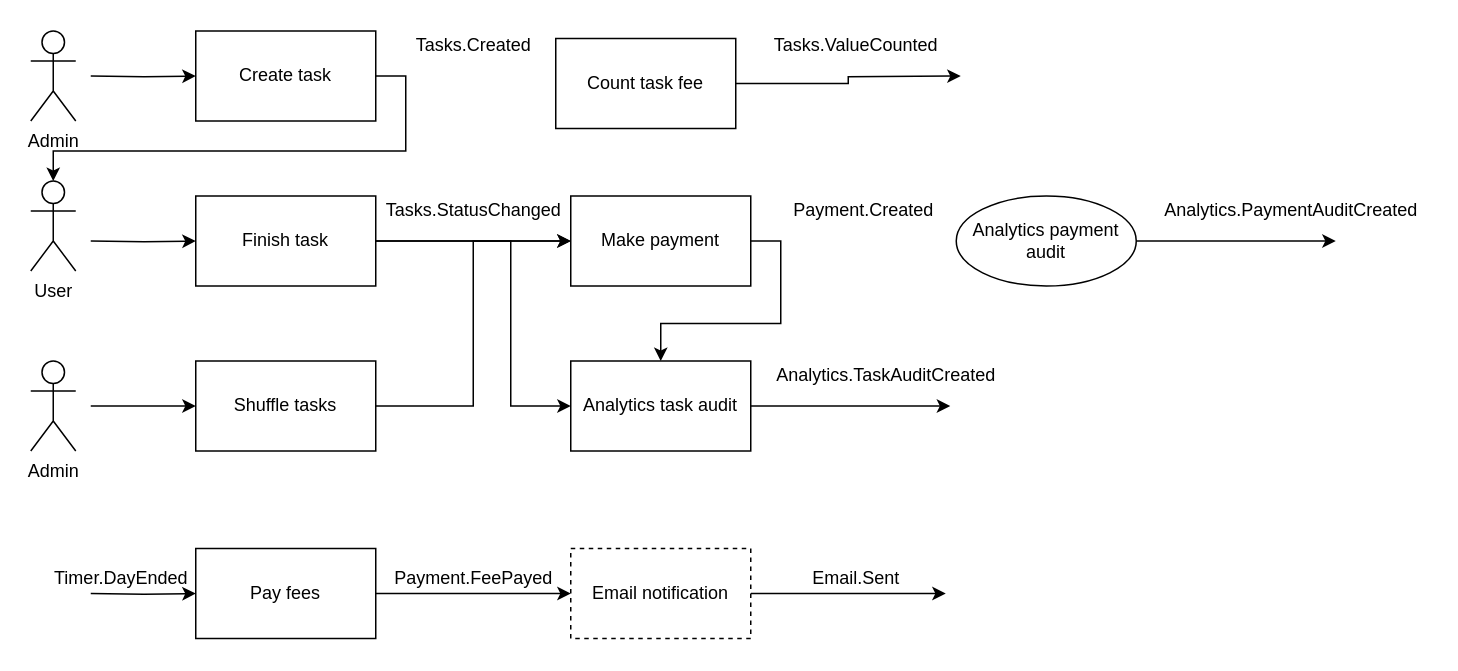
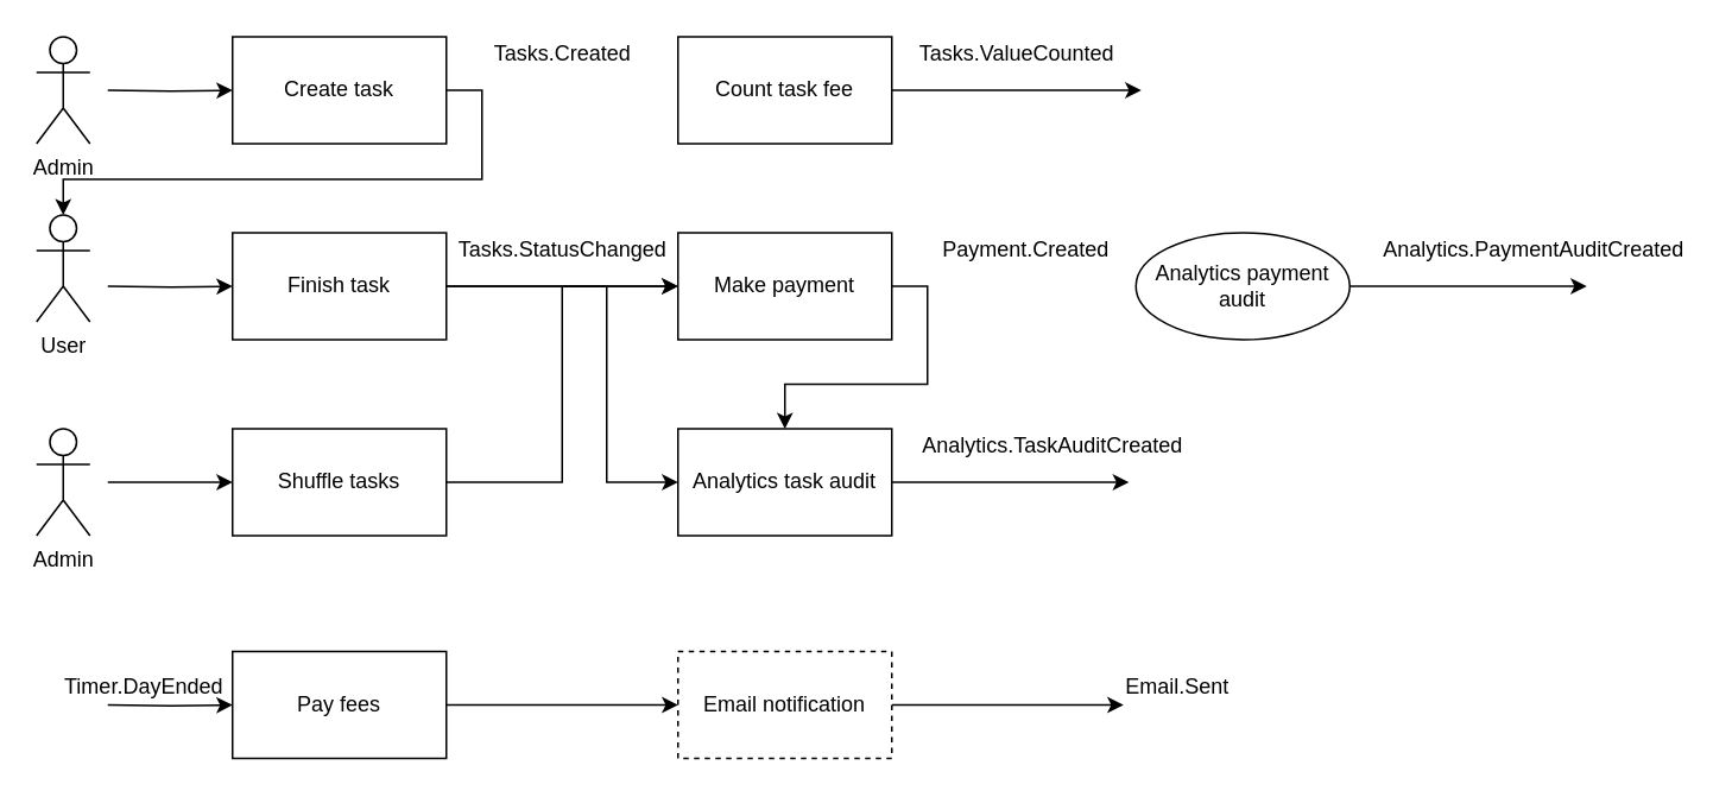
  <mxCell id="0" />
  <mxCell id="1" parent="0" />
  <mxCell id="2" style="edgeStyle=orthogonalEdgeStyle;rounded=0;orthogonalLoop=1;jettySize=auto;html=1;exitX=1;exitY=0.5;exitDx=0;exitDy=0;" parent="1" source="3" target="11" edge="1"><mxGeometry relative="1" as="geometry"><mxPoint x="330" y="50" as="targetPoint" /></mxGeometry></mxCell>
  <mxCell id="3" value="Create task" style="rounded=0;whiteSpace=wrap;html=1;" parent="1" vertex="1"><mxGeometry x="130" y="20" width="120" height="60" as="geometry" /></mxCell>
  <mxCell id="4" style="edgeStyle=orthogonalEdgeStyle;rounded=0;orthogonalLoop=1;jettySize=auto;html=1;" parent="1" target="3" edge="1"><mxGeometry relative="1" as="geometry"><mxPoint x="60" y="50" as="sourcePoint" /></mxGeometry></mxCell>
  <mxCell id="5" value="Admin" style="shape=umlActor;verticalLabelPosition=bottom;verticalAlign=top;html=1;outlineConnect=0;" parent="1" vertex="1"><mxGeometry x="20" y="20" width="30" height="60" as="geometry" /></mxCell>
  <mxCell id="6" value="Tasks.Created" style="text;html=1;align=center;verticalAlign=middle;resizable=0;points=[];autosize=1;strokeColor=none;fillColor=none;" parent="1" vertex="1"><mxGeometry x="270" y="20" width="90" height="20" as="geometry" /></mxCell>
  <mxCell id="7" style="edgeStyle=orthogonalEdgeStyle;rounded=0;orthogonalLoop=1;jettySize=auto;html=1;exitX=1;exitY=0.5;exitDx=0;exitDy=0;" parent="1" source="9" edge="1"><mxGeometry relative="1" as="geometry"><mxPoint x="380" y="160" as="targetPoint" /></mxGeometry></mxCell>
  <mxCell id="8" style="edgeStyle=orthogonalEdgeStyle;rounded=0;jumpStyle=arc;orthogonalLoop=1;jettySize=auto;html=1;exitX=1;exitY=0.5;exitDx=0;exitDy=0;entryX=0;entryY=0.5;entryDx=0;entryDy=0;startArrow=none;startFill=0;endArrow=classic;endFill=1;" edge="1" parent="1" source="9" target="35"><mxGeometry relative="1" as="geometry"><Array as="points"><mxPoint x="340" y="160" /><mxPoint x="340" y="270" /></Array></mxGeometry></mxCell>
  <mxCell id="9" value="Finish task" style="rounded=0;whiteSpace=wrap;html=1;" parent="1" vertex="1"><mxGeometry x="130" y="130" width="120" height="60" as="geometry" /></mxCell>
  <mxCell id="10" style="edgeStyle=orthogonalEdgeStyle;rounded=0;orthogonalLoop=1;jettySize=auto;html=1;entryX=0;entryY=0.5;entryDx=0;entryDy=0;" parent="1" target="9" edge="1"><mxGeometry relative="1" as="geometry"><mxPoint x="60" y="160" as="sourcePoint" /><mxPoint x="140" y="80" as="targetPoint" /></mxGeometry></mxCell>
  <mxCell id="11" value="User" style="shape=umlActor;verticalLabelPosition=bottom;verticalAlign=top;html=1;outlineConnect=0;" parent="1" vertex="1"><mxGeometry x="20" y="120" width="30" height="60" as="geometry" /></mxCell>
  <mxCell id="12" value="Tasks.StatusChanged" style="text;html=1;align=center;verticalAlign=middle;resizable=0;points=[];autosize=1;strokeColor=none;fillColor=none;" parent="1" vertex="1"><mxGeometry x="250" y="130" width="130" height="20" as="geometry" /></mxCell>
  <mxCell id="13" style="edgeStyle=orthogonalEdgeStyle;rounded=0;orthogonalLoop=1;jettySize=auto;html=1;exitX=1;exitY=0.5;exitDx=0;exitDy=0;" parent="1" source="14" target="35" edge="1"><mxGeometry relative="1" as="geometry" /></mxCell>
  <mxCell id="14" value="Make payment" style="rounded=0;whiteSpace=wrap;html=1;" parent="1" vertex="1"><mxGeometry x="380" y="130" width="120" height="60" as="geometry" /></mxCell>
  <mxCell id="15" style="edgeStyle=orthogonalEdgeStyle;rounded=0;orthogonalLoop=1;jettySize=auto;html=1;exitX=1;exitY=0.5;exitDx=0;exitDy=0;" parent="1" source="16" edge="1"><mxGeometry relative="1" as="geometry"><mxPoint x="890" y="160" as="targetPoint" /></mxGeometry></mxCell>
  <mxCell id="16" value="Analytics payment audit" style="ellipse;whiteSpace=wrap;html=1;" parent="1" vertex="1"><mxGeometry x="637" y="130" width="120" height="60" as="geometry" /></mxCell>
  <mxCell id="17" value="Payment.Created" style="text;html=1;align=center;verticalAlign=middle;resizable=0;points=[];autosize=1;strokeColor=none;fillColor=none;" parent="1" vertex="1"><mxGeometry x="520" y="130" width="110" height="20" as="geometry" /></mxCell>
  <mxCell id="18" style="edgeStyle=orthogonalEdgeStyle;rounded=0;orthogonalLoop=1;jettySize=auto;html=1;exitX=1;exitY=0.5;exitDx=0;exitDy=0;" parent="1" source="19" edge="1"><mxGeometry relative="1" as="geometry"><mxPoint x="640" y="50" as="targetPoint" /></mxGeometry></mxCell>
- <mxCell id="19" value="Count task fee" style="rounded=0;whiteSpace=wrap;html=1;" parent="1" vertex="1"><mxGeometry x="370" y="25" width="120" height="60" as="geometry" /></mxCell>
+ <mxCell id="19" value="Count task fee" style="rounded=0;whiteSpace=wrap;html=1;" parent="1" vertex="1"><mxGeometry x="380" y="20" width="120" height="60" as="geometry" /></mxCell>
  <mxCell id="20" value="Tasks.ValueCounted" style="text;html=1;align=center;verticalAlign=middle;resizable=0;points=[];autosize=1;strokeColor=none;fillColor=none;" parent="1" vertex="1"><mxGeometry x="510" y="20" width="120" height="20" as="geometry" /></mxCell>
  <mxCell id="21" style="edgeStyle=orthogonalEdgeStyle;rounded=0;orthogonalLoop=1;jettySize=auto;html=1;entryX=0;entryY=0.5;entryDx=0;entryDy=0;" parent="1" target="23" edge="1"><mxGeometry relative="1" as="geometry"><mxPoint x="60" y="395" as="sourcePoint" /><mxPoint x="140" y="295" as="targetPoint" /></mxGeometry></mxCell>
  <mxCell id="22" style="edgeStyle=orthogonalEdgeStyle;rounded=0;orthogonalLoop=1;jettySize=auto;html=1;exitX=1;exitY=0.5;exitDx=0;exitDy=0;entryX=0;entryY=0.5;entryDx=0;entryDy=0;" parent="1" source="23" target="26" edge="1"><mxGeometry relative="1" as="geometry" /></mxCell>
  <mxCell id="23" value="Pay fees" style="rounded=0;whiteSpace=wrap;html=1;" parent="1" vertex="1"><mxGeometry x="130" y="365" width="120" height="60" as="geometry" /></mxCell>
  <mxCell id="24" value="Timer.DayEnded" style="text;html=1;align=center;verticalAlign=middle;resizable=0;points=[];autosize=1;strokeColor=none;fillColor=none;" parent="1" vertex="1"><mxGeometry x="30" y="375" width="100" height="20" as="geometry" /></mxCell>
  <mxCell id="25" style="edgeStyle=orthogonalEdgeStyle;rounded=0;orthogonalLoop=1;jettySize=auto;html=1;exitX=1;exitY=0.5;exitDx=0;exitDy=0;" parent="1" source="26" edge="1"><mxGeometry relative="1" as="geometry"><mxPoint x="630" y="395" as="targetPoint" /></mxGeometry></mxCell>
  <mxCell id="26" value="Email notification" style="rounded=0;whiteSpace=wrap;html=1;dashed=1;" parent="1" vertex="1"><mxGeometry x="380" y="365" width="120" height="60" as="geometry" /></mxCell>
- <mxCell id="27" value="Payment.FeePayed" style="text;html=1;align=center;verticalAlign=middle;resizable=0;points=[];autosize=1;strokeColor=none;fillColor=none;" parent="1" vertex="1"><mxGeometry x="255" y="375" width="120" height="20" as="geometry" /></mxCell>
  <mxCell id="28" value="Analytics.PaymentAuditCreated" style="text;html=1;align=center;verticalAlign=middle;resizable=0;points=[];autosize=1;strokeColor=none;fillColor=none;" parent="1" vertex="1"><mxGeometry x="770" y="130" width="180" height="20" as="geometry" /></mxCell>
- <mxCell id="29" value="Email.Sent" style="text;html=1;align=center;verticalAlign=middle;resizable=0;points=[];autosize=1;strokeColor=none;fillColor=none;" parent="1" vertex="1"><mxGeometry x="535" y="375" width="70" height="20" as="geometry" /></mxCell>
+ <mxCell id="29" value="Email.Sent" style="text;html=1;align=center;verticalAlign=middle;resizable=0;points=[];autosize=1;strokeColor=none;fillColor=none;" parent="1" vertex="1"><mxGeometry x="625" y="375" width="70" height="20" as="geometry" /></mxCell>
  <mxCell id="30" style="edgeStyle=orthogonalEdgeStyle;rounded=0;orthogonalLoop=1;jettySize=auto;html=1;exitX=1;exitY=0.5;exitDx=0;exitDy=0;entryX=0;entryY=0.5;entryDx=0;entryDy=0;" parent="1" source="31" target="14" edge="1"><mxGeometry relative="1" as="geometry" /></mxCell>
  <mxCell id="31" value="Shuffle tasks" style="rounded=0;whiteSpace=wrap;html=1;" parent="1" vertex="1"><mxGeometry x="130" y="240" width="120" height="60" as="geometry" /></mxCell>
  <mxCell id="32" style="edgeStyle=orthogonalEdgeStyle;rounded=0;orthogonalLoop=1;jettySize=auto;html=1;" parent="1" edge="1"><mxGeometry relative="1" as="geometry"><mxPoint x="60" y="270" as="sourcePoint" /><mxPoint x="130" y="270" as="targetPoint" /></mxGeometry></mxCell>
  <mxCell id="33" value="Admin" style="shape=umlActor;verticalLabelPosition=bottom;verticalAlign=top;html=1;outlineConnect=0;" parent="1" vertex="1"><mxGeometry x="20" y="240" width="30" height="60" as="geometry" /></mxCell>
  <mxCell id="34" style="edgeStyle=orthogonalEdgeStyle;rounded=0;orthogonalLoop=1;jettySize=auto;html=1;exitX=1;exitY=0.5;exitDx=0;exitDy=0;" edge="1" parent="1" source="35"><mxGeometry relative="1" as="geometry"><mxPoint x="633" y="270" as="targetPoint" /></mxGeometry></mxCell>
  <mxCell id="35" value="Analytics task audit" style="rounded=0;whiteSpace=wrap;html=1;" vertex="1" parent="1"><mxGeometry x="380" y="240" width="120" height="60" as="geometry" /></mxCell>
  <mxCell id="36" value="Analytics.TaskAuditCreated" style="text;html=1;align=center;verticalAlign=middle;resizable=0;points=[];autosize=1;strokeColor=none;fillColor=none;" vertex="1" parent="1"><mxGeometry x="510" y="240" width="160" height="20" as="geometry" /></mxCell>
